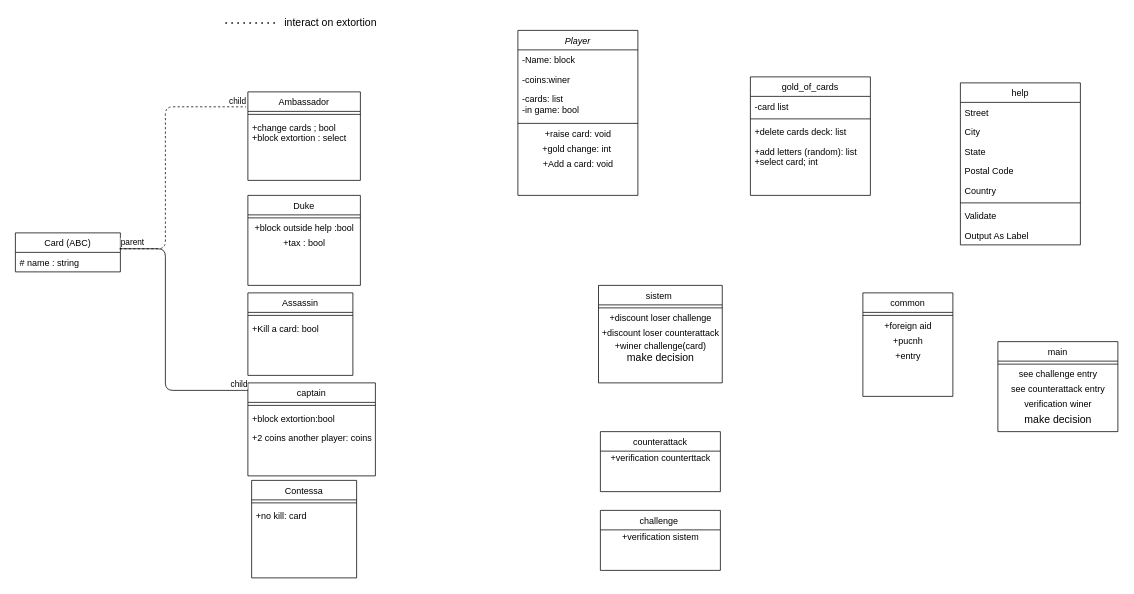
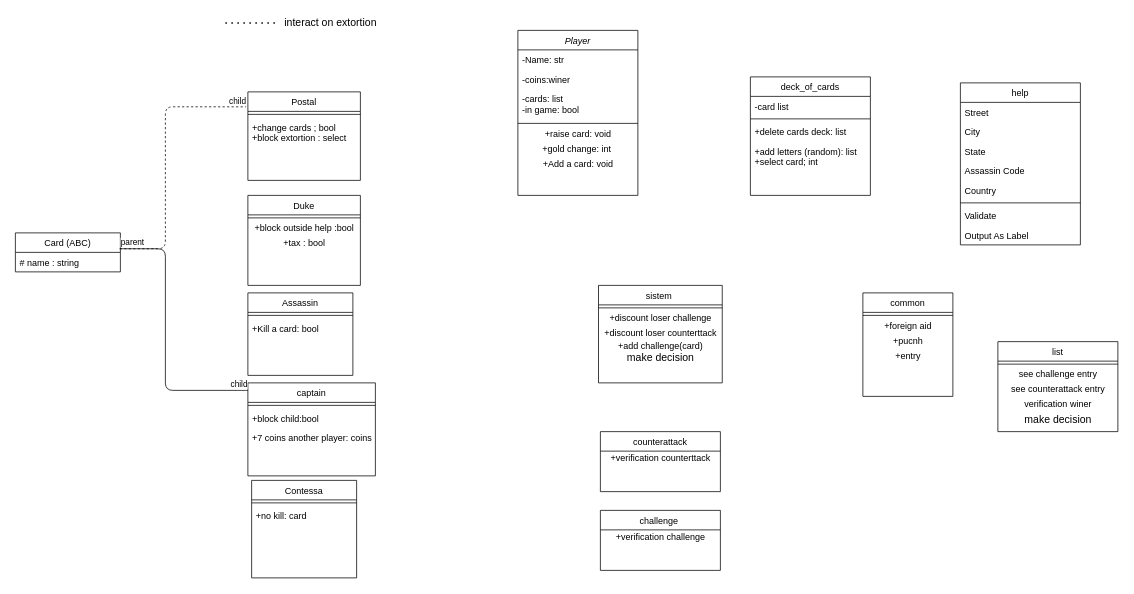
  <mxCell id="0" />
  <mxCell id="1" parent="0" />
  <mxCell id="2" value="Player" style="swimlane;fontStyle=2;align=center;verticalAlign=top;childLayout=stackLayout;horizontal=1;startSize=26;horizontalStack=0;resizeParent=1;resizeLast=0;collapsible=1;marginBottom=0;rounded=0;shadow=0;strokeWidth=1;" parent="1" vertex="1"><mxGeometry x="690" y="40" width="160" height="220" as="geometry"><mxRectangle x="230" y="140" width="160" height="26" as="alternateBounds" /></mxGeometry></mxCell>
- <mxCell id="3" value="-Name: block" style="text;align=left;verticalAlign=top;spacingLeft=4;spacingRight=4;overflow=hidden;rotatable=0;points=[[0,0.5],[1,0.5]];portConstraint=eastwest;" parent="2" vertex="1"><mxGeometry y="26" width="160" height="26" as="geometry" /></mxCell>
+ <mxCell id="3" value="-Name: str" style="text;align=left;verticalAlign=top;spacingLeft=4;spacingRight=4;overflow=hidden;rotatable=0;points=[[0,0.5],[1,0.5]];portConstraint=eastwest;" parent="2" vertex="1"><mxGeometry y="26" width="160" height="26" as="geometry" /></mxCell>
  <mxCell id="4" value="-coins:winer " style="text;align=left;verticalAlign=top;spacingLeft=4;spacingRight=4;overflow=hidden;rotatable=0;points=[[0,0.5],[1,0.5]];portConstraint=eastwest;rounded=0;shadow=0;html=0;" parent="2" vertex="1"><mxGeometry y="52" width="160" height="26" as="geometry" /></mxCell>
  <mxCell id="5" value="-cards: list&#10;-in game: bool  " style="text;align=left;verticalAlign=top;spacingLeft=4;spacingRight=4;overflow=hidden;rotatable=0;points=[[0,0.5],[1,0.5]];portConstraint=eastwest;rounded=0;shadow=0;html=0;" parent="2" vertex="1"><mxGeometry y="78" width="160" height="42" as="geometry" /></mxCell>
  <mxCell id="6" value="" style="line;html=1;strokeWidth=1;align=left;verticalAlign=middle;spacingTop=-1;spacingLeft=3;spacingRight=3;rotatable=0;labelPosition=right;points=[];portConstraint=eastwest;" parent="2" vertex="1"><mxGeometry y="120" width="160" height="8" as="geometry" /></mxCell>
  <mxCell id="7" value="+raise card: void" style="text;html=1;align=center;verticalAlign=middle;resizable=0;points=[];autosize=1;strokeColor=none;" parent="2" vertex="1"><mxGeometry y="128" width="160" height="20" as="geometry" /></mxCell>
  <mxCell id="8" value="+gold change: int&amp;nbsp;" style="text;html=1;align=center;verticalAlign=middle;resizable=0;points=[];autosize=1;strokeColor=none;" parent="2" vertex="1"><mxGeometry y="148" width="160" height="20" as="geometry" /></mxCell>
  <mxCell id="9" value="+Add a card: void" style="text;html=1;align=center;verticalAlign=middle;resizable=0;points=[];autosize=1;strokeColor=none;" parent="2" vertex="1"><mxGeometry y="168" width="160" height="20" as="geometry" /></mxCell>
  <mxCell id="10" value="help" style="swimlane;fontStyle=0;align=center;verticalAlign=top;childLayout=stackLayout;horizontal=1;startSize=26;horizontalStack=0;resizeParent=1;resizeLast=0;collapsible=1;marginBottom=0;rounded=0;shadow=0;strokeWidth=1;" parent="1" vertex="1"><mxGeometry x="1280" y="110" width="160" height="216" as="geometry"><mxRectangle x="550" y="140" width="160" height="26" as="alternateBounds" /></mxGeometry></mxCell>
  <mxCell id="11" value="Street" style="text;align=left;verticalAlign=top;spacingLeft=4;spacingRight=4;overflow=hidden;rotatable=0;points=[[0,0.5],[1,0.5]];portConstraint=eastwest;" parent="10" vertex="1"><mxGeometry y="26" width="160" height="26" as="geometry" /></mxCell>
  <mxCell id="12" value="City" style="text;align=left;verticalAlign=top;spacingLeft=4;spacingRight=4;overflow=hidden;rotatable=0;points=[[0,0.5],[1,0.5]];portConstraint=eastwest;rounded=0;shadow=0;html=0;" parent="10" vertex="1"><mxGeometry y="52" width="160" height="26" as="geometry" /></mxCell>
  <mxCell id="13" value="State" style="text;align=left;verticalAlign=top;spacingLeft=4;spacingRight=4;overflow=hidden;rotatable=0;points=[[0,0.5],[1,0.5]];portConstraint=eastwest;rounded=0;shadow=0;html=0;" parent="10" vertex="1"><mxGeometry y="78" width="160" height="26" as="geometry" /></mxCell>
- <mxCell id="14" value="Postal Code" style="text;align=left;verticalAlign=top;spacingLeft=4;spacingRight=4;overflow=hidden;rotatable=0;points=[[0,0.5],[1,0.5]];portConstraint=eastwest;rounded=0;shadow=0;html=0;" parent="10" vertex="1"><mxGeometry y="104" width="160" height="26" as="geometry" /></mxCell>
+ <mxCell id="14" value="Assassin Code" style="text;align=left;verticalAlign=top;spacingLeft=4;spacingRight=4;overflow=hidden;rotatable=0;points=[[0,0.5],[1,0.5]];portConstraint=eastwest;rounded=0;shadow=0;html=0;" parent="10" vertex="1"><mxGeometry y="104" width="160" height="26" as="geometry" /></mxCell>
  <mxCell id="15" value="Country" style="text;align=left;verticalAlign=top;spacingLeft=4;spacingRight=4;overflow=hidden;rotatable=0;points=[[0,0.5],[1,0.5]];portConstraint=eastwest;rounded=0;shadow=0;html=0;" parent="10" vertex="1"><mxGeometry y="130" width="160" height="26" as="geometry" /></mxCell>
  <mxCell id="16" value="" style="line;html=1;strokeWidth=1;align=left;verticalAlign=middle;spacingTop=-1;spacingLeft=3;spacingRight=3;rotatable=0;labelPosition=right;points=[];portConstraint=eastwest;" parent="10" vertex="1"><mxGeometry y="156" width="160" height="8" as="geometry" /></mxCell>
  <mxCell id="17" value="Validate" style="text;align=left;verticalAlign=top;spacingLeft=4;spacingRight=4;overflow=hidden;rotatable=0;points=[[0,0.5],[1,0.5]];portConstraint=eastwest;" parent="10" vertex="1"><mxGeometry y="164" width="160" height="26" as="geometry" /></mxCell>
  <mxCell id="18" value="Output As Label" style="text;align=left;verticalAlign=top;spacingLeft=4;spacingRight=4;overflow=hidden;rotatable=0;points=[[0,0.5],[1,0.5]];portConstraint=eastwest;" parent="10" vertex="1"><mxGeometry y="190" width="160" height="26" as="geometry" /></mxCell>
  <mxCell id="19" value="Assassin" style="swimlane;fontStyle=0;align=center;verticalAlign=top;childLayout=stackLayout;horizontal=1;startSize=26;horizontalStack=0;resizeParent=1;resizeLast=0;collapsible=1;marginBottom=0;rounded=0;shadow=0;strokeWidth=1;" parent="1" vertex="1"><mxGeometry x="330" y="390" width="140" height="110" as="geometry"><mxRectangle x="130" y="380" width="160" height="26" as="alternateBounds" /></mxGeometry></mxCell>
  <mxCell id="20" value="" style="line;html=1;strokeWidth=1;align=left;verticalAlign=middle;spacingTop=-1;spacingLeft=3;spacingRight=3;rotatable=0;labelPosition=right;points=[];portConstraint=eastwest;" parent="19" vertex="1"><mxGeometry y="26" width="140" height="8" as="geometry" /></mxCell>
  <mxCell id="21" value="+Kill a card: bool" style="text;align=left;verticalAlign=top;spacingLeft=4;spacingRight=4;overflow=hidden;rotatable=0;points=[[0,0.5],[1,0.5]];portConstraint=eastwest;fontStyle=0" parent="19" vertex="1"><mxGeometry y="34" width="140" height="26" as="geometry" /></mxCell>
- <mxCell id="22" value="Ambassador" style="swimlane;fontStyle=0;align=center;verticalAlign=top;childLayout=stackLayout;horizontal=1;startSize=26;horizontalStack=0;resizeParent=1;resizeLast=0;collapsible=1;marginBottom=0;rounded=0;shadow=0;strokeWidth=1;" parent="1" vertex="1"><mxGeometry x="330" y="122" width="150" height="118" as="geometry"><mxRectangle x="130" y="380" width="160" height="26" as="alternateBounds" /></mxGeometry></mxCell>
+ <mxCell id="22" value="Postal" style="swimlane;fontStyle=0;align=center;verticalAlign=top;childLayout=stackLayout;horizontal=1;startSize=26;horizontalStack=0;resizeParent=1;resizeLast=0;collapsible=1;marginBottom=0;rounded=0;shadow=0;strokeWidth=1;" parent="1" vertex="1"><mxGeometry x="330" y="122" width="150" height="118" as="geometry"><mxRectangle x="130" y="380" width="160" height="26" as="alternateBounds" /></mxGeometry></mxCell>
  <mxCell id="23" value="" style="line;html=1;strokeWidth=1;align=left;verticalAlign=middle;spacingTop=-1;spacingLeft=3;spacingRight=3;rotatable=0;labelPosition=right;points=[];portConstraint=eastwest;" parent="22" vertex="1"><mxGeometry y="26" width="150" height="8" as="geometry" /></mxCell>
  <mxCell id="24" value="+change cards ; bool&#10;+block extortion : select" style="text;align=left;verticalAlign=top;spacingLeft=4;spacingRight=4;overflow=hidden;rotatable=0;points=[[0,0.5],[1,0.5]];portConstraint=eastwest;fontStyle=0" parent="22" vertex="1"><mxGeometry y="34" width="150" height="46" as="geometry" /></mxCell>
  <mxCell id="25" value="captain" style="swimlane;fontStyle=0;align=center;verticalAlign=top;childLayout=stackLayout;horizontal=1;startSize=26;horizontalStack=0;resizeParent=1;resizeLast=0;collapsible=1;marginBottom=0;rounded=0;shadow=0;strokeWidth=1;" parent="1" vertex="1"><mxGeometry x="330" y="510" width="170" height="124" as="geometry"><mxRectangle x="130" y="380" width="160" height="26" as="alternateBounds" /></mxGeometry></mxCell>
  <mxCell id="26" value="" style="line;html=1;strokeWidth=1;align=left;verticalAlign=middle;spacingTop=-1;spacingLeft=3;spacingRight=3;rotatable=0;labelPosition=right;points=[];portConstraint=eastwest;" parent="25" vertex="1"><mxGeometry y="26" width="170" height="8" as="geometry" /></mxCell>
- <mxCell id="27" value="+block extortion:bool" style="text;align=left;verticalAlign=top;spacingLeft=4;spacingRight=4;overflow=hidden;rotatable=0;points=[[0,0.5],[1,0.5]];portConstraint=eastwest;fontStyle=0" parent="25" vertex="1"><mxGeometry y="34" width="170" height="26" as="geometry" /></mxCell>
- <mxCell id="28" value="+2 coins another player: coins" style="text;align=left;verticalAlign=top;spacingLeft=4;spacingRight=4;overflow=hidden;rotatable=0;points=[[0,0.5],[1,0.5]];portConstraint=eastwest;" parent="25" vertex="1"><mxGeometry y="60" width="170" height="26" as="geometry" /></mxCell>
+ <mxCell id="27" value="+block child:bool" style="text;align=left;verticalAlign=top;spacingLeft=4;spacingRight=4;overflow=hidden;rotatable=0;points=[[0,0.5],[1,0.5]];portConstraint=eastwest;fontStyle=0" parent="25" vertex="1"><mxGeometry y="34" width="170" height="26" as="geometry" /></mxCell>
+ <mxCell id="28" value="+7 coins another player: coins" style="text;align=left;verticalAlign=top;spacingLeft=4;spacingRight=4;overflow=hidden;rotatable=0;points=[[0,0.5],[1,0.5]];portConstraint=eastwest;" parent="25" vertex="1"><mxGeometry y="60" width="170" height="26" as="geometry" /></mxCell>
  <mxCell id="29" value="Contessa" style="swimlane;fontStyle=0;align=center;verticalAlign=top;childLayout=stackLayout;horizontal=1;startSize=26;horizontalStack=0;resizeParent=1;resizeLast=0;collapsible=1;marginBottom=0;rounded=0;shadow=0;strokeWidth=1;" parent="1" vertex="1"><mxGeometry x="335" y="640" width="140" height="130" as="geometry"><mxRectangle x="130" y="380" width="160" height="26" as="alternateBounds" /></mxGeometry></mxCell>
  <mxCell id="30" value="" style="line;html=1;strokeWidth=1;align=left;verticalAlign=middle;spacingTop=-1;spacingLeft=3;spacingRight=3;rotatable=0;labelPosition=right;points=[];portConstraint=eastwest;" parent="29" vertex="1"><mxGeometry y="26" width="140" height="8" as="geometry" /></mxCell>
  <mxCell id="31" value="+no kill: card" style="text;align=left;verticalAlign=top;spacingLeft=4;spacingRight=4;overflow=hidden;rotatable=0;points=[[0,0.5],[1,0.5]];portConstraint=eastwest;fontStyle=0" parent="29" vertex="1"><mxGeometry y="34" width="140" height="26" as="geometry" /></mxCell>
  <mxCell id="32" value="Duke" style="swimlane;fontStyle=0;align=center;verticalAlign=top;childLayout=stackLayout;horizontal=1;startSize=26;horizontalStack=0;resizeParent=1;resizeLast=0;collapsible=1;marginBottom=0;rounded=0;shadow=0;strokeWidth=1;" parent="1" vertex="1"><mxGeometry x="330" y="260" width="150" height="120" as="geometry"><mxRectangle x="130" y="380" width="160" height="26" as="alternateBounds" /></mxGeometry></mxCell>
  <mxCell id="33" value="" style="line;html=1;strokeWidth=1;align=left;verticalAlign=middle;spacingTop=-1;spacingLeft=3;spacingRight=3;rotatable=0;labelPosition=right;points=[];portConstraint=eastwest;" parent="32" vertex="1"><mxGeometry y="26" width="150" height="8" as="geometry" /></mxCell>
  <mxCell id="34" value="&lt;span style=&quot;text-align: left&quot;&gt;+block outside help :bool&lt;/span&gt;" style="text;html=1;align=center;verticalAlign=middle;resizable=0;points=[];autosize=1;strokeColor=none;" parent="32" vertex="1"><mxGeometry y="34" width="150" height="20" as="geometry" /></mxCell>
  <mxCell id="35" value="+tax : bool" style="text;html=1;align=center;verticalAlign=middle;resizable=0;points=[];autosize=1;strokeColor=none;" parent="32" vertex="1"><mxGeometry y="54" width="150" height="20" as="geometry" /></mxCell>
  <mxCell id="36" value="common" style="swimlane;fontStyle=0;align=center;verticalAlign=top;childLayout=stackLayout;horizontal=1;startSize=26;horizontalStack=0;resizeParent=1;resizeLast=0;collapsible=1;marginBottom=0;rounded=0;shadow=0;strokeWidth=1;" parent="1" vertex="1"><mxGeometry x="1150" y="390" width="120" height="138" as="geometry"><mxRectangle x="130" y="380" width="160" height="26" as="alternateBounds" /></mxGeometry></mxCell>
  <mxCell id="37" value="" style="line;html=1;strokeWidth=1;align=left;verticalAlign=middle;spacingTop=-1;spacingLeft=3;spacingRight=3;rotatable=0;labelPosition=right;points=[];portConstraint=eastwest;" parent="36" vertex="1"><mxGeometry y="26" width="120" height="8" as="geometry" /></mxCell>
  <mxCell id="38" value="+foreign aid" style="text;html=1;align=center;verticalAlign=middle;resizable=0;points=[];autosize=1;strokeColor=none;" parent="36" vertex="1"><mxGeometry y="34" width="120" height="20" as="geometry" /></mxCell>
  <mxCell id="39" value="+pucnh" style="text;html=1;align=center;verticalAlign=middle;resizable=0;points=[];autosize=1;strokeColor=none;" parent="36" vertex="1"><mxGeometry y="54" width="120" height="20" as="geometry" /></mxCell>
  <mxCell id="40" value="+entry" style="text;html=1;align=center;verticalAlign=middle;resizable=0;points=[];autosize=1;strokeColor=none;" parent="36" vertex="1"><mxGeometry y="74" width="120" height="20" as="geometry" /></mxCell>
- <mxCell id="41" value="gold_of_cards" style="swimlane;fontStyle=0;align=center;verticalAlign=top;childLayout=stackLayout;horizontal=1;startSize=26;horizontalStack=0;resizeParent=1;resizeLast=0;collapsible=1;marginBottom=0;rounded=0;shadow=0;strokeWidth=1;" parent="1" vertex="1"><mxGeometry x="1000" y="102" width="160" height="158" as="geometry"><mxRectangle x="130" y="380" width="160" height="26" as="alternateBounds" /></mxGeometry></mxCell>
+ <mxCell id="41" value="deck_of_cards" style="swimlane;fontStyle=0;align=center;verticalAlign=top;childLayout=stackLayout;horizontal=1;startSize=26;horizontalStack=0;resizeParent=1;resizeLast=0;collapsible=1;marginBottom=0;rounded=0;shadow=0;strokeWidth=1;" parent="1" vertex="1"><mxGeometry x="1000" y="102" width="160" height="158" as="geometry"><mxRectangle x="130" y="380" width="160" height="26" as="alternateBounds" /></mxGeometry></mxCell>
  <mxCell id="42" value="-card list" style="text;align=left;verticalAlign=top;spacingLeft=4;spacingRight=4;overflow=hidden;rotatable=0;points=[[0,0.5],[1,0.5]];portConstraint=eastwest;" parent="41" vertex="1"><mxGeometry y="26" width="160" height="26" as="geometry" /></mxCell>
  <mxCell id="43" value="" style="line;html=1;strokeWidth=1;align=left;verticalAlign=middle;spacingTop=-1;spacingLeft=3;spacingRight=3;rotatable=0;labelPosition=right;points=[];portConstraint=eastwest;" parent="41" vertex="1"><mxGeometry y="52" width="160" height="8" as="geometry" /></mxCell>
  <mxCell id="44" value="+delete cards deck: list" style="text;align=left;verticalAlign=top;spacingLeft=4;spacingRight=4;overflow=hidden;rotatable=0;points=[[0,0.5],[1,0.5]];portConstraint=eastwest;fontStyle=0" parent="41" vertex="1"><mxGeometry y="60" width="160" height="26" as="geometry" /></mxCell>
  <mxCell id="45" value="+add letters (random): list&#10;+select card; int " style="text;align=left;verticalAlign=top;spacingLeft=4;spacingRight=4;overflow=hidden;rotatable=0;points=[[0,0.5],[1,0.5]];portConstraint=eastwest;" parent="41" vertex="1"><mxGeometry y="86" width="160" height="34" as="geometry" /></mxCell>
- <mxCell id="46" value="main" style="swimlane;fontStyle=0;align=center;verticalAlign=top;childLayout=stackLayout;horizontal=1;startSize=26;horizontalStack=0;resizeParent=1;resizeLast=0;collapsible=1;marginBottom=0;rounded=0;shadow=0;strokeWidth=1;" parent="1" vertex="1"><mxGeometry x="1330" y="455" width="160" height="120" as="geometry"><mxRectangle x="340" y="380" width="170" height="26" as="alternateBounds" /></mxGeometry></mxCell>
+ <mxCell id="46" value="list" style="swimlane;fontStyle=0;align=center;verticalAlign=top;childLayout=stackLayout;horizontal=1;startSize=26;horizontalStack=0;resizeParent=1;resizeLast=0;collapsible=1;marginBottom=0;rounded=0;shadow=0;strokeWidth=1;" parent="1" vertex="1"><mxGeometry x="1330" y="455" width="160" height="120" as="geometry"><mxRectangle x="340" y="380" width="170" height="26" as="alternateBounds" /></mxGeometry></mxCell>
  <mxCell id="47" value="" style="line;html=1;strokeWidth=1;align=left;verticalAlign=middle;spacingTop=-1;spacingLeft=3;spacingRight=3;rotatable=0;labelPosition=right;points=[];portConstraint=eastwest;" parent="46" vertex="1"><mxGeometry y="26" width="160" height="8" as="geometry" /></mxCell>
  <mxCell id="48" value="see challenge entry" style="text;html=1;align=center;verticalAlign=middle;resizable=0;points=[];autosize=1;strokeColor=none;" parent="46" vertex="1"><mxGeometry y="34" width="160" height="20" as="geometry" /></mxCell>
  <mxCell id="49" value="see counterattack entry" style="text;html=1;align=center;verticalAlign=middle;resizable=0;points=[];autosize=1;strokeColor=none;" parent="46" vertex="1"><mxGeometry y="54" width="160" height="20" as="geometry" /></mxCell>
  <mxCell id="50" value="verification winer" style="text;html=1;align=center;verticalAlign=middle;resizable=0;points=[];autosize=1;strokeColor=none;" parent="46" vertex="1"><mxGeometry y="74" width="160" height="20" as="geometry" /></mxCell>
  <mxCell id="51" value="make decision" style="text;html=1;align=center;verticalAlign=middle;resizable=0;points=[];autosize=1;strokeColor=none;fontSize=14;" parent="46" vertex="1"><mxGeometry y="94" width="160" height="20" as="geometry" /></mxCell>
  <mxCell id="52" value="sistem " style="swimlane;fontStyle=0;align=center;verticalAlign=top;childLayout=stackLayout;horizontal=1;startSize=26;horizontalStack=0;resizeParent=1;resizeLast=0;collapsible=1;marginBottom=0;rounded=0;shadow=0;strokeWidth=1;" parent="1" vertex="1"><mxGeometry x="797.5" y="380" width="165" height="130" as="geometry"><mxRectangle x="340" y="380" width="170" height="26" as="alternateBounds" /></mxGeometry></mxCell>
  <mxCell id="53" value="" style="line;html=1;strokeWidth=1;align=left;verticalAlign=middle;spacingTop=-1;spacingLeft=3;spacingRight=3;rotatable=0;labelPosition=right;points=[];portConstraint=eastwest;" parent="52" vertex="1"><mxGeometry y="26" width="165" height="8" as="geometry" /></mxCell>
  <mxCell id="54" value="+discount loser challenge" style="text;html=1;align=center;verticalAlign=middle;resizable=0;points=[];autosize=1;strokeColor=none;" parent="52" vertex="1"><mxGeometry y="34" width="165" height="20" as="geometry" /></mxCell>
- <mxCell id="55" value="+discount loser counterattack" style="text;html=1;align=center;verticalAlign=middle;resizable=0;points=[];autosize=1;strokeColor=none;" parent="52" vertex="1"><mxGeometry y="54" width="165" height="20" as="geometry" /></mxCell>
- <mxCell id="56" value="+winer challenge(card)&lt;br&gt;&lt;span style=&quot;font-size: 14px&quot;&gt;make decision&lt;/span&gt;" style="text;html=1;align=center;verticalAlign=middle;resizable=0;points=[];autosize=1;strokeColor=none;" parent="52" vertex="1"><mxGeometry y="74" width="165" height="30" as="geometry" /></mxCell>
+ <mxCell id="55" value="+discount loser counterttack" style="text;html=1;align=center;verticalAlign=middle;resizable=0;points=[];autosize=1;strokeColor=none;" parent="52" vertex="1"><mxGeometry y="54" width="165" height="20" as="geometry" /></mxCell>
+ <mxCell id="56" value="+add challenge(card)&lt;br&gt;&lt;span style=&quot;font-size: 14px&quot;&gt;make decision&lt;/span&gt;" style="text;html=1;align=center;verticalAlign=middle;resizable=0;points=[];autosize=1;strokeColor=none;" parent="52" vertex="1"><mxGeometry y="74" width="165" height="30" as="geometry" /></mxCell>
  <mxCell id="57" value="counterattack" style="swimlane;fontStyle=0;align=center;verticalAlign=top;childLayout=stackLayout;horizontal=1;startSize=26;horizontalStack=0;resizeParent=1;resizeLast=0;collapsible=1;marginBottom=0;rounded=0;shadow=0;strokeWidth=1;" parent="1" vertex="1"><mxGeometry x="800" y="575" width="160" height="80" as="geometry"><mxRectangle x="340" y="380" width="170" height="26" as="alternateBounds" /></mxGeometry></mxCell>
  <mxCell id="58" value="+verification counterttack" style="text;html=1;align=center;verticalAlign=middle;resizable=0;points=[];autosize=1;strokeColor=none;" parent="57" vertex="1"><mxGeometry y="26" width="160" height="20" as="geometry" /></mxCell>
  <mxCell id="59" value="challenge " style="swimlane;fontStyle=0;align=center;verticalAlign=top;childLayout=stackLayout;horizontal=1;startSize=26;horizontalStack=0;resizeParent=1;resizeLast=0;collapsible=1;marginBottom=0;rounded=0;shadow=0;strokeWidth=1;" parent="1" vertex="1"><mxGeometry x="800" y="680" width="160" height="80" as="geometry"><mxRectangle x="340" y="380" width="170" height="26" as="alternateBounds" /></mxGeometry></mxCell>
- <mxCell id="60" value="+verification sistem" style="text;html=1;align=center;verticalAlign=middle;resizable=0;points=[];autosize=1;strokeColor=none;" parent="59" vertex="1"><mxGeometry y="26" width="160" height="20" as="geometry" /></mxCell>
+ <mxCell id="60" value="+verification challenge" style="text;html=1;align=center;verticalAlign=middle;resizable=0;points=[];autosize=1;strokeColor=none;" parent="59" vertex="1"><mxGeometry y="26" width="160" height="20" as="geometry" /></mxCell>
  <mxCell id="61" value="" style="endArrow=none;dashed=1;html=1;dashPattern=1 3;strokeWidth=2;" parent="1" edge="1"><mxGeometry width="50" height="50" relative="1" as="geometry"><mxPoint x="300" y="30" as="sourcePoint" /><mxPoint x="370" y="30" as="targetPoint" /></mxGeometry></mxCell>
  <mxCell id="62" value="interact on extortion" style="text;html=1;align=center;verticalAlign=middle;resizable=0;points=[];autosize=1;strokeColor=none;fontSize=14;" parent="1" vertex="1"><mxGeometry x="370" y="20" width="140" height="20" as="geometry" /></mxCell>
  <mxCell id="63" value="Card (ABC)" style="swimlane;fontStyle=0;childLayout=stackLayout;horizontal=1;startSize=26;fillColor=none;horizontalStack=0;resizeParent=1;resizeParentMax=0;resizeLast=0;collapsible=1;marginBottom=0;" parent="1" vertex="1"><mxGeometry x="20" y="310" width="140" height="52" as="geometry" /></mxCell>
  <mxCell id="64" value="# name : string" style="text;strokeColor=none;fillColor=none;align=left;verticalAlign=top;spacingLeft=4;spacingRight=4;overflow=hidden;rotatable=0;points=[[0,0.5],[1,0.5]];portConstraint=eastwest;" parent="63" vertex="1"><mxGeometry y="26" width="140" height="26" as="geometry" /></mxCell>
  <mxCell id="65" value="" style="endArrow=none;html=1;edgeStyle=orthogonalEdgeStyle;exitX=0.994;exitY=0.407;exitDx=0;exitDy=0;exitPerimeter=0;entryX=-0.017;entryY=0.169;entryDx=0;entryDy=0;entryPerimeter=0;dashed=1;" parent="1" source="63" target="22" edge="1"><mxGeometry relative="1" as="geometry"><mxPoint x="310" y="360" as="sourcePoint" /><mxPoint x="220" y="331" as="targetPoint" /><Array as="points"><mxPoint x="220" y="331" /><mxPoint x="220" y="142" /></Array></mxGeometry></mxCell>
  <mxCell id="66" value="parent" style="edgeLabel;resizable=0;html=1;align=left;verticalAlign=bottom;" parent="65" connectable="0" vertex="1"><mxGeometry x="-1" relative="1" as="geometry" /></mxCell>
  <mxCell id="67" value="child" style="edgeLabel;resizable=0;html=1;align=right;verticalAlign=bottom;" parent="65" connectable="0" vertex="1"><mxGeometry x="1" relative="1" as="geometry" /></mxCell>
  <mxCell id="68" value="" style="endArrow=none;html=1;edgeStyle=orthogonalEdgeStyle;exitX=0.994;exitY=0.407;exitDx=0;exitDy=0;exitPerimeter=0;" parent="1" source="63" edge="1"><mxGeometry relative="1" as="geometry"><mxPoint x="159.16" y="331.164" as="sourcePoint" /><mxPoint x="330" y="520" as="targetPoint" /><Array as="points"><mxPoint x="220" y="331" /><mxPoint x="220" y="520" /><mxPoint x="327" y="520" /></Array></mxGeometry></mxCell>
  <mxCell id="69" value="parent" style="edgeLabel;resizable=0;html=1;align=left;verticalAlign=bottom;" parent="68" connectable="0" vertex="1"><mxGeometry x="-1" relative="1" as="geometry" /></mxCell>
  <mxCell id="70" value="child" style="edgeLabel;resizable=0;html=1;align=right;verticalAlign=bottom;" parent="68" connectable="0" vertex="1"><mxGeometry x="1" relative="1" as="geometry" /></mxCell>
